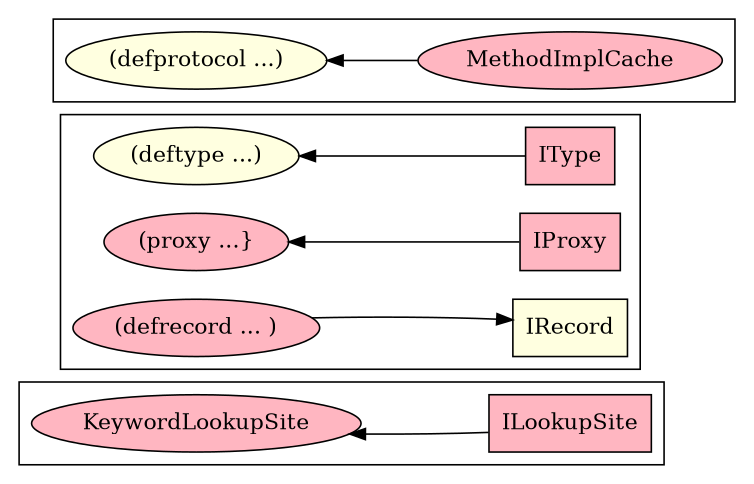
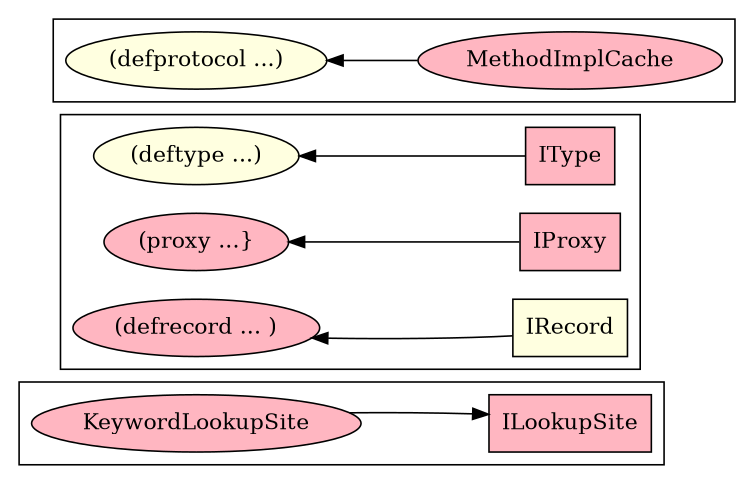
  strict digraph {
    rankdir=RL
    node [fillcolor=lightpink shape=ellipse style=filled]
    ILookupSite [shape=box]
    KeywordLookupSite
    IType [shape=box]
    IProxy [shape=box]
    IRecord [fillcolor=lightyellow shape=box]
    "(deftype ...)" [fillcolor=lightyellow]
    "(proxy ...}"
    "(defrecord ... )"
    MethodImplCache
    "(defprotocol ...)" [fillcolor=lightyellow]
    subgraph cluster_1 {
      ILookupSite
      KeywordLookupSite
    }
    subgraph cluster_2 {
      IType
      IProxy
      IRecord
      "(deftype ...)"
      "(proxy ...}"
      "(defrecord ... )"
    }
    subgraph cluster_3 {
      MethodImplCache
      "(defprotocol ...)"
    }
-   ILookupSite -> KeywordLookupSite
+   KeywordLookupSite -> ILookupSite
    IType -> "(deftype ...)"
    IProxy -> "(proxy ...}"
-   "(defrecord ... )" -> IRecord
+   IRecord -> "(defrecord ... )"
    MethodImplCache -> "(defprotocol ...)"
  }
